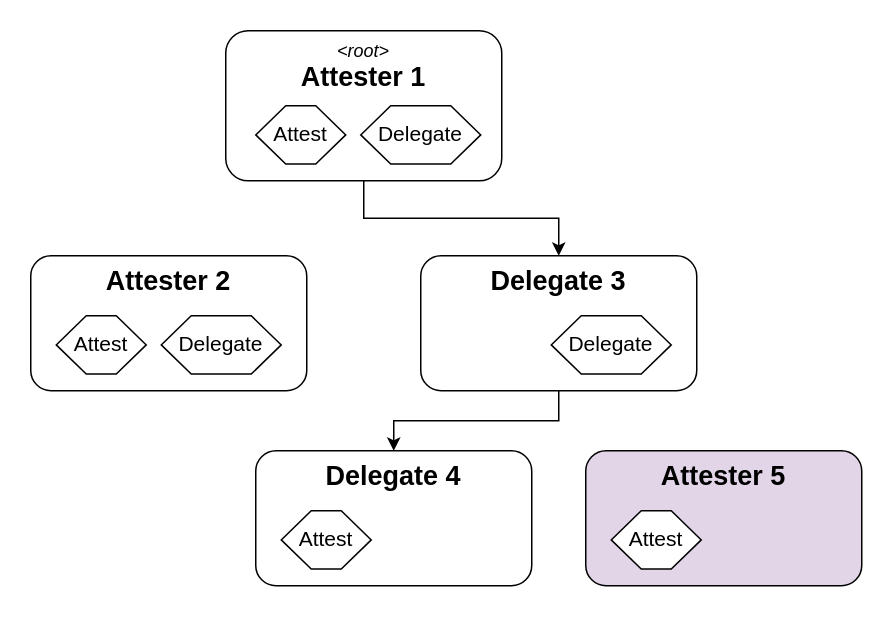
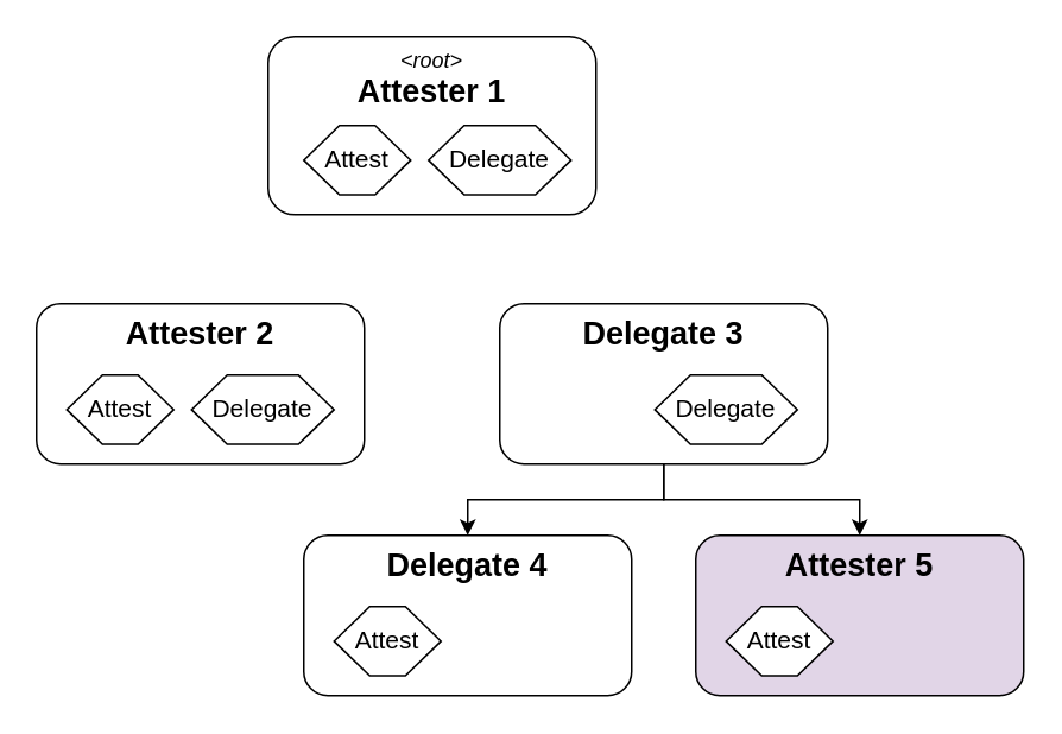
  <mxCell id="0" />
  <mxCell id="1" parent="0" />
  <mxCell id="2" style="edgeStyle=orthogonalEdgeStyle;rounded=0;orthogonalLoop=1;jettySize=auto;html=1;exitX=0.5;exitY=1;exitDx=0;exitDy=0;" parent="1" source="4" target="13" edge="1"><mxGeometry relative="1" as="geometry" /></mxCell>
+ <mxCell id="3" style="edgeStyle=orthogonalEdgeStyle;rounded=0;orthogonalLoop=1;jettySize=auto;html=1;exitX=0.5;exitY=1;exitDx=0;exitDy=0;entryX=0.5;entryY=0;entryDx=0;entryDy=0;" parent="1" source="4" target="10" edge="1"><mxGeometry relative="1" as="geometry" /></mxCell>
  <mxCell id="4" value="&lt;b style=&quot;font-size: 18px;&quot;&gt;Delegate 3&lt;/b&gt;" style="rounded=1;whiteSpace=wrap;html=1;verticalAlign=top;fontSize=18;" parent="1" vertex="1"><mxGeometry x="280" y="170" width="184" height="90" as="geometry" /></mxCell>
  <mxCell id="5" value="" style="group" parent="1" vertex="1" connectable="0"><mxGeometry x="150" y="20" width="184" height="100" as="geometry" /></mxCell>
  <mxCell id="6" value="&lt;i&gt;&amp;lt;root&amp;gt;&lt;/i&gt;&lt;br&gt;&lt;b style=&quot;&quot;&gt;&lt;font style=&quot;font-size: 18px;&quot;&gt;Attester&lt;/font&gt;&lt;span style=&quot;font-size: 18px;&quot;&gt; 1&lt;/span&gt;&lt;/b&gt;" style="rounded=1;whiteSpace=wrap;html=1;verticalAlign=top;" parent="5" vertex="1"><mxGeometry width="184" height="100" as="geometry" /></mxCell>
  <mxCell id="7" value="&lt;font style=&quot;font-size: 14px;&quot;&gt;Attest&lt;/font&gt;" style="shape=hexagon;perimeter=hexagonPerimeter2;whiteSpace=wrap;html=1;fixedSize=1;" parent="5" vertex="1"><mxGeometry x="20" y="50" width="60" height="38.89" as="geometry" /></mxCell>
  <mxCell id="8" value="&lt;font style=&quot;font-size: 14px;&quot;&gt;Delegate&lt;/font&gt;" style="shape=hexagon;perimeter=hexagonPerimeter2;whiteSpace=wrap;html=1;fixedSize=1;" parent="5" vertex="1"><mxGeometry x="90" y="50" width="80" height="38.89" as="geometry" /></mxCell>
  <mxCell id="9" value="" style="group;fontSize=18;" parent="1" vertex="1" connectable="0"><mxGeometry x="390" y="300" width="184" height="90" as="geometry" /></mxCell>
  <mxCell id="10" value="&lt;b style=&quot;font-size: 18px;&quot;&gt;Attester 5&lt;/b&gt;" style="rounded=1;whiteSpace=wrap;html=1;verticalAlign=top;fontSize=18;fillColor=#e1d5e7;" parent="9" vertex="1"><mxGeometry width="184" height="90" as="geometry" /></mxCell>
  <mxCell id="11" value="&lt;font style=&quot;font-size: 14px;&quot;&gt;Attest&lt;/font&gt;" style="shape=hexagon;perimeter=hexagonPerimeter2;whiteSpace=wrap;html=1;fixedSize=1;" vertex="1" parent="9"><mxGeometry x="17" y="40" width="60" height="38.89" as="geometry" /></mxCell>
  <mxCell id="12" value="" style="group;fontSize=18;" parent="1" vertex="1" connectable="0"><mxGeometry x="170" y="300" width="184" height="90" as="geometry" /></mxCell>
  <mxCell id="13" value="&lt;b style=&quot;font-size: 18px;&quot;&gt;Delegate 4&lt;/b&gt;" style="rounded=1;whiteSpace=wrap;html=1;verticalAlign=top;fontSize=18;" parent="12" vertex="1"><mxGeometry width="184" height="90" as="geometry" /></mxCell>
  <mxCell id="14" value="&lt;font style=&quot;font-size: 14px;&quot;&gt;Attest&lt;/font&gt;" style="shape=hexagon;perimeter=hexagonPerimeter2;whiteSpace=wrap;html=1;fixedSize=1;" vertex="1" parent="12"><mxGeometry x="17" y="40" width="60" height="38.89" as="geometry" /></mxCell>
- <mxCell id="15" style="edgeStyle=orthogonalEdgeStyle;rounded=0;orthogonalLoop=1;jettySize=auto;html=1;exitX=0.5;exitY=1;exitDx=0;exitDy=0;entryX=0.5;entryY=0;entryDx=0;entryDy=0;" parent="1" source="6" target="4" edge="1"><mxGeometry relative="1" as="geometry" /></mxCell>
  <mxCell id="16" value="" style="group;fontSize=18;" parent="1" vertex="1" connectable="0"><mxGeometry x="20" y="170" width="184" height="90" as="geometry" /></mxCell>
  <mxCell id="17" value="&lt;b style=&quot;font-size: 18px;&quot;&gt;Attester 2&lt;/b&gt;" style="rounded=1;whiteSpace=wrap;html=1;verticalAlign=top;fontSize=18;" parent="16" vertex="1"><mxGeometry width="184" height="90" as="geometry" /></mxCell>
  <mxCell id="18" value="&lt;font style=&quot;font-size: 14px;&quot;&gt;Attest&lt;/font&gt;" style="shape=hexagon;perimeter=hexagonPerimeter2;whiteSpace=wrap;html=1;fixedSize=1;" vertex="1" parent="16"><mxGeometry x="17" y="40" width="60" height="38.89" as="geometry" /></mxCell>
  <mxCell id="19" value="&lt;font style=&quot;font-size: 14px;&quot;&gt;Delegate&lt;/font&gt;" style="shape=hexagon;perimeter=hexagonPerimeter2;whiteSpace=wrap;html=1;fixedSize=1;" vertex="1" parent="16"><mxGeometry x="87" y="40" width="80" height="38.89" as="geometry" /></mxCell>
  <mxCell id="20" value="&lt;font style=&quot;font-size: 14px;&quot;&gt;Delegate&lt;/font&gt;" style="shape=hexagon;perimeter=hexagonPerimeter2;whiteSpace=wrap;html=1;fixedSize=1;" vertex="1" parent="1"><mxGeometry x="367" y="210" width="80" height="38.89" as="geometry" /></mxCell>
